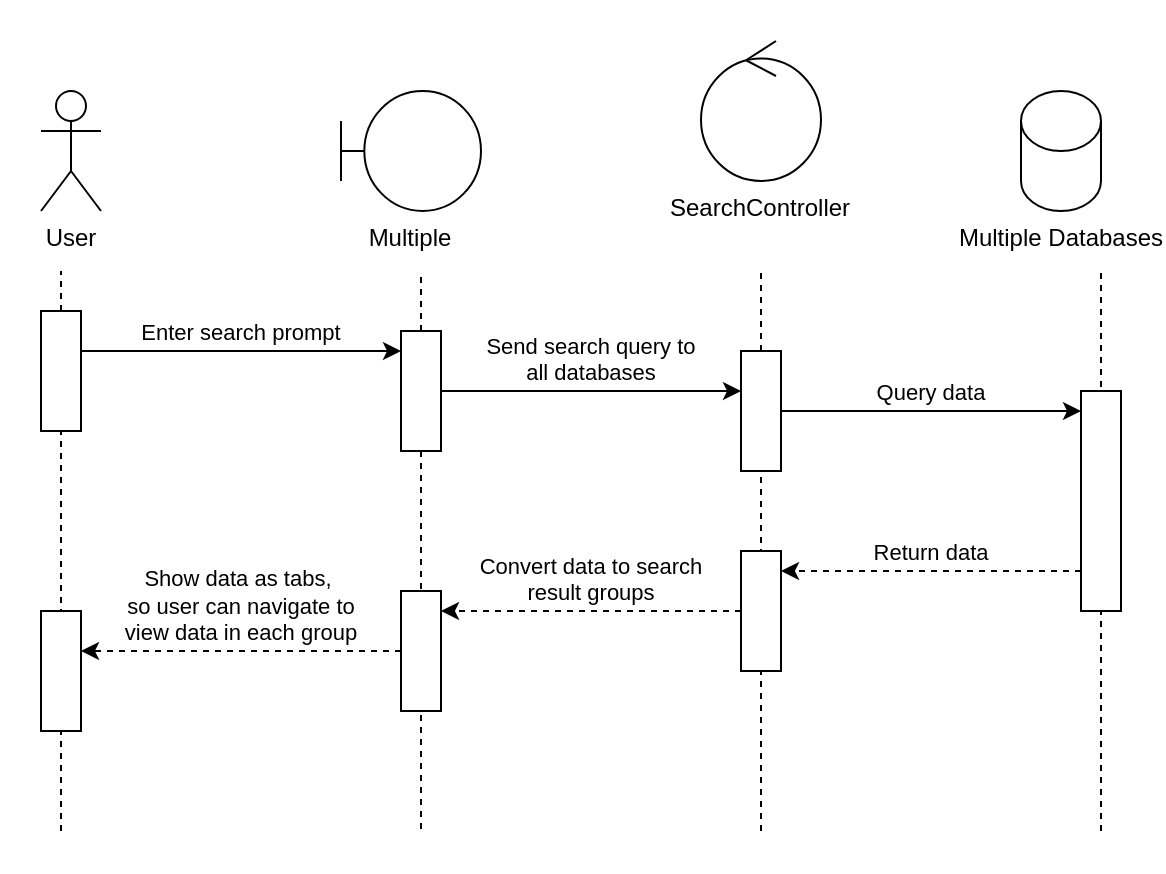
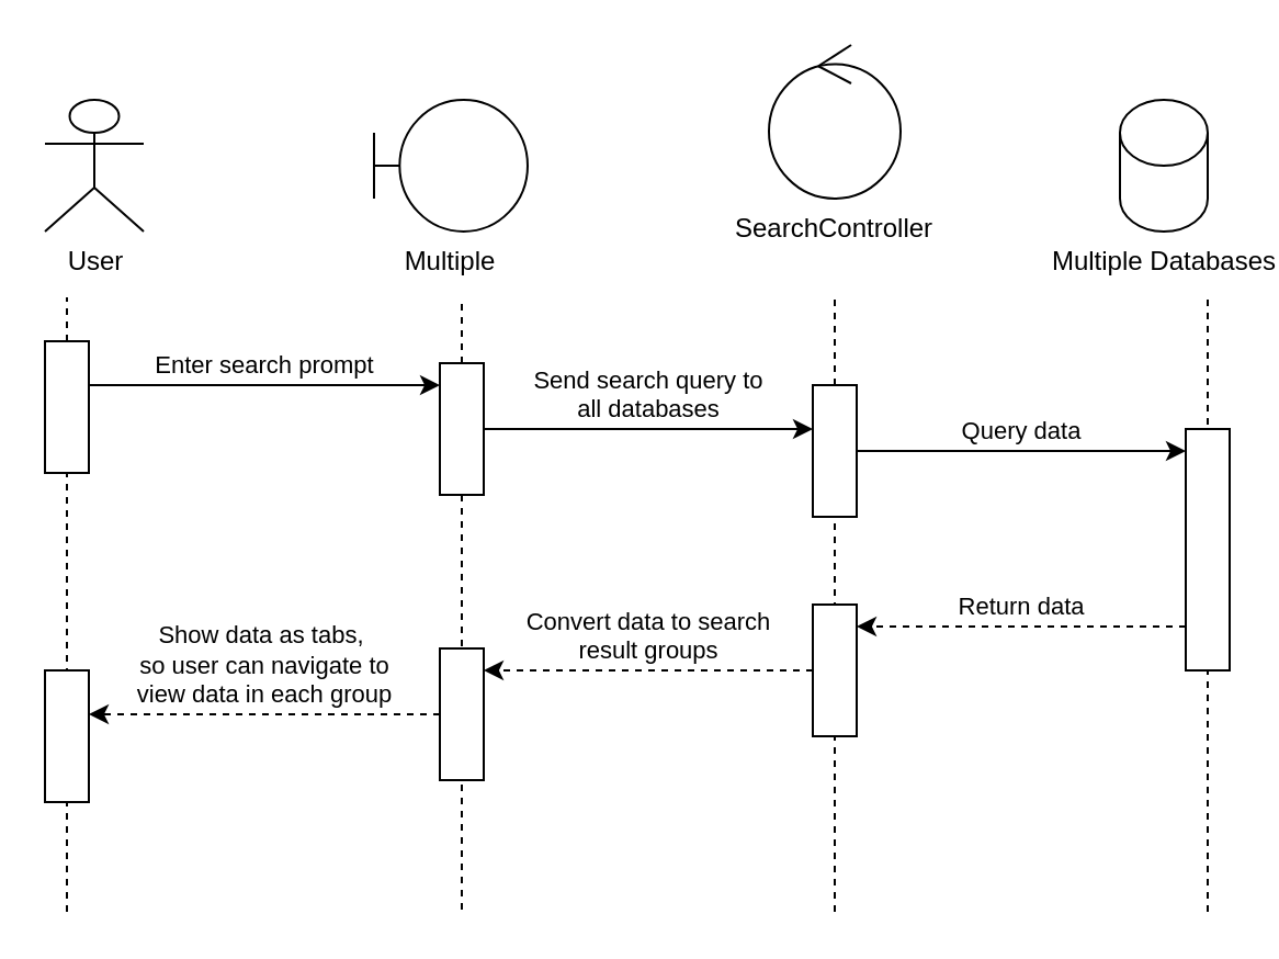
  <mxCell id="0" />
  <mxCell id="1" parent="0" />
- <mxCell id="2" value="User" style="shape=umlActor;verticalLabelPosition=bottom;verticalAlign=top;html=1;outlineConnect=0;" vertex="1" parent="1"><mxGeometry x="20" y="45" width="30" height="60" as="geometry" /></mxCell>
+ <mxCell id="2" value="User" style="shape=umlActor;verticalLabelPosition=bottom;verticalAlign=top;html=1;outlineConnect=0;" vertex="1" parent="1"><mxGeometry x="20" y="45" width="45" height="60" as="geometry" /></mxCell>
  <mxCell id="3" value="Multiple" style="shape=umlBoundary;whiteSpace=wrap;html=1;verticalAlign=top;fontSize=12;labelPosition=center;verticalLabelPosition=bottom;align=center;" vertex="1" parent="1"><mxGeometry x="170" y="45" width="70" height="60" as="geometry" /></mxCell>
  <mxCell id="4" value="SearchController" style="ellipse;shape=umlControl;whiteSpace=wrap;html=1;labelPosition=center;verticalLabelPosition=bottom;align=center;verticalAlign=top;" vertex="1" parent="1"><mxGeometry x="350" y="20" width="60" height="70" as="geometry" /></mxCell>
  <mxCell id="5" value="Multiple Databases" style="shape=cylinder3;html=1;boundedLbl=1;backgroundOutline=1;size=15;labelPosition=center;verticalLabelPosition=bottom;align=center;verticalAlign=top;" vertex="1" parent="1"><mxGeometry x="510" y="45" width="40" height="60" as="geometry" /></mxCell>
  <mxCell id="6" value="" style="endArrow=none;dashed=1;html=1;rounded=0;" edge="1" parent="1" source="11"><mxGeometry width="50" height="50" relative="1" as="geometry"><mxPoint x="30" y="965" as="sourcePoint" /><mxPoint x="30" y="135" as="targetPoint" /></mxGeometry></mxCell>
  <mxCell id="7" value="" style="endArrow=none;dashed=1;html=1;rounded=0;" edge="1" parent="1" source="14"><mxGeometry width="50" height="50" relative="1" as="geometry"><mxPoint x="210" y="965" as="sourcePoint" /><mxPoint x="210" y="135" as="targetPoint" /></mxGeometry></mxCell>
  <mxCell id="8" value="" style="endArrow=none;dashed=1;html=1;rounded=0;" edge="1" parent="1" source="17"><mxGeometry width="50" height="50" relative="1" as="geometry"><mxPoint x="380" y="965" as="sourcePoint" /><mxPoint x="380" y="135" as="targetPoint" /></mxGeometry></mxCell>
  <mxCell id="9" value="" style="endArrow=none;dashed=1;html=1;rounded=0;" edge="1" parent="1"><mxGeometry width="50" height="50" relative="1" as="geometry"><mxPoint x="550" y="415" as="sourcePoint" /><mxPoint x="550" y="135" as="targetPoint" /></mxGeometry></mxCell>
  <mxCell id="10" value="" style="endArrow=none;dashed=1;html=1;rounded=0;" edge="1" parent="1" target="11"><mxGeometry width="50" height="50" relative="1" as="geometry"><mxPoint x="30" y="415" as="sourcePoint" /><mxPoint x="30" y="135" as="targetPoint" /></mxGeometry></mxCell>
  <mxCell id="11" value="" style="rounded=0;whiteSpace=wrap;html=1;" vertex="1" parent="1"><mxGeometry x="20" y="155" width="20" height="60" as="geometry" /></mxCell>
  <mxCell id="12" value="Enter search prompt" style="endArrow=classic;html=1;rounded=0;labelPosition=center;verticalLabelPosition=top;align=center;verticalAlign=bottom;" edge="1" parent="1"><mxGeometry width="50" height="50" relative="1" as="geometry"><mxPoint x="40" y="175" as="sourcePoint" /><mxPoint x="200" y="175" as="targetPoint" /></mxGeometry></mxCell>
  <mxCell id="13" value="" style="endArrow=none;dashed=1;html=1;rounded=0;" edge="1" parent="1" target="14"><mxGeometry width="50" height="50" relative="1" as="geometry"><mxPoint x="210" y="414" as="sourcePoint" /><mxPoint x="210" y="135" as="targetPoint" /></mxGeometry></mxCell>
  <mxCell id="14" value="" style="rounded=0;whiteSpace=wrap;html=1;" vertex="1" parent="1"><mxGeometry x="200" y="165" width="20" height="60" as="geometry" /></mxCell>
  <mxCell id="15" value="Send search query to&lt;div&gt;all databases&lt;/div&gt;" style="endArrow=classic;html=1;rounded=0;labelPosition=center;verticalLabelPosition=top;align=center;verticalAlign=bottom;" edge="1" parent="1"><mxGeometry width="50" height="50" relative="1" as="geometry"><mxPoint x="220" y="195" as="sourcePoint" /><mxPoint x="370" y="195" as="targetPoint" /></mxGeometry></mxCell>
  <mxCell id="16" value="" style="endArrow=none;dashed=1;html=1;rounded=0;" edge="1" parent="1" target="17"><mxGeometry width="50" height="50" relative="1" as="geometry"><mxPoint x="380" y="415" as="sourcePoint" /><mxPoint x="380" y="135" as="targetPoint" /></mxGeometry></mxCell>
  <mxCell id="17" value="" style="rounded=0;whiteSpace=wrap;html=1;" vertex="1" parent="1"><mxGeometry x="370" y="175" width="20" height="60" as="geometry" /></mxCell>
  <mxCell id="18" value="Query data" style="endArrow=classic;html=1;rounded=0;labelPosition=center;verticalLabelPosition=top;align=center;verticalAlign=bottom;" edge="1" parent="1"><mxGeometry width="50" height="50" relative="1" as="geometry"><mxPoint x="390" y="205" as="sourcePoint" /><mxPoint x="540" y="205" as="targetPoint" /></mxGeometry></mxCell>
  <mxCell id="19" value="" style="rounded=0;whiteSpace=wrap;html=1;" vertex="1" parent="1"><mxGeometry x="540" y="195" width="20" height="110" as="geometry" /></mxCell>
  <mxCell id="20" value="Return data" style="endArrow=classic;html=1;rounded=0;dashed=1;labelPosition=center;verticalLabelPosition=top;align=center;verticalAlign=bottom;" edge="1" parent="1"><mxGeometry width="50" height="50" relative="1" as="geometry"><mxPoint x="540" y="285" as="sourcePoint" /><mxPoint x="390" y="285" as="targetPoint" /></mxGeometry></mxCell>
  <mxCell id="21" value="" style="rounded=0;whiteSpace=wrap;html=1;" vertex="1" parent="1"><mxGeometry x="370" y="275" width="20" height="60" as="geometry" /></mxCell>
  <mxCell id="22" value="Convert data to search&lt;div&gt;result groups&lt;/div&gt;" style="endArrow=classic;html=1;rounded=0;dashed=1;labelPosition=center;verticalLabelPosition=top;align=center;verticalAlign=bottom;" edge="1" parent="1"><mxGeometry width="50" height="50" relative="1" as="geometry"><mxPoint x="370" y="305" as="sourcePoint" /><mxPoint x="220" y="305" as="targetPoint" /></mxGeometry></mxCell>
  <mxCell id="23" value="" style="rounded=0;whiteSpace=wrap;html=1;" vertex="1" parent="1"><mxGeometry x="200" y="295" width="20" height="60" as="geometry" /></mxCell>
  <mxCell id="24" value="Show data as tabs,&amp;nbsp;&lt;div&gt;so user can&amp;nbsp;&lt;span style=&quot;background-color: light-dark(#ffffff, var(--ge-dark-color, #121212)); color: light-dark(rgb(0, 0, 0), rgb(255, 255, 255));&quot;&gt;navigate to&lt;/span&gt;&lt;/div&gt;&lt;div&gt;&lt;span style=&quot;background-color: light-dark(#ffffff, var(--ge-dark-color, #121212)); color: light-dark(rgb(0, 0, 0), rgb(255, 255, 255));&quot;&gt;view data in each group&lt;/span&gt;&lt;/div&gt;" style="endArrow=classic;html=1;rounded=0;dashed=1;labelPosition=center;verticalLabelPosition=top;align=center;verticalAlign=bottom;" edge="1" parent="1"><mxGeometry width="50" height="50" relative="1" as="geometry"><mxPoint x="200" y="325" as="sourcePoint" /><mxPoint x="40" y="325" as="targetPoint" /><mxPoint as="offset" /></mxGeometry></mxCell>
  <mxCell id="25" value="" style="rounded=0;whiteSpace=wrap;html=1;" vertex="1" parent="1"><mxGeometry x="20" y="305" width="20" height="60" as="geometry" /></mxCell>
